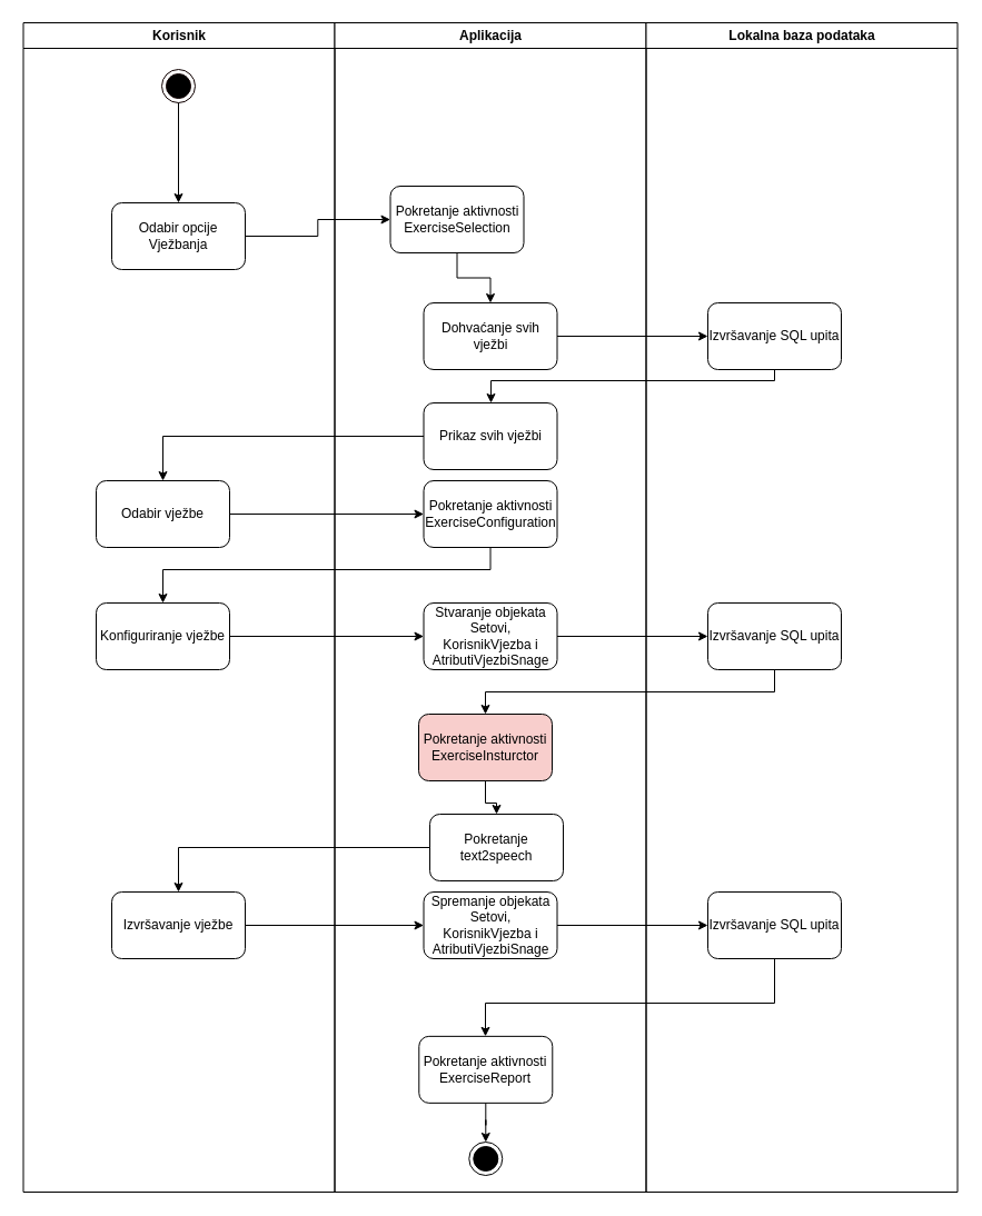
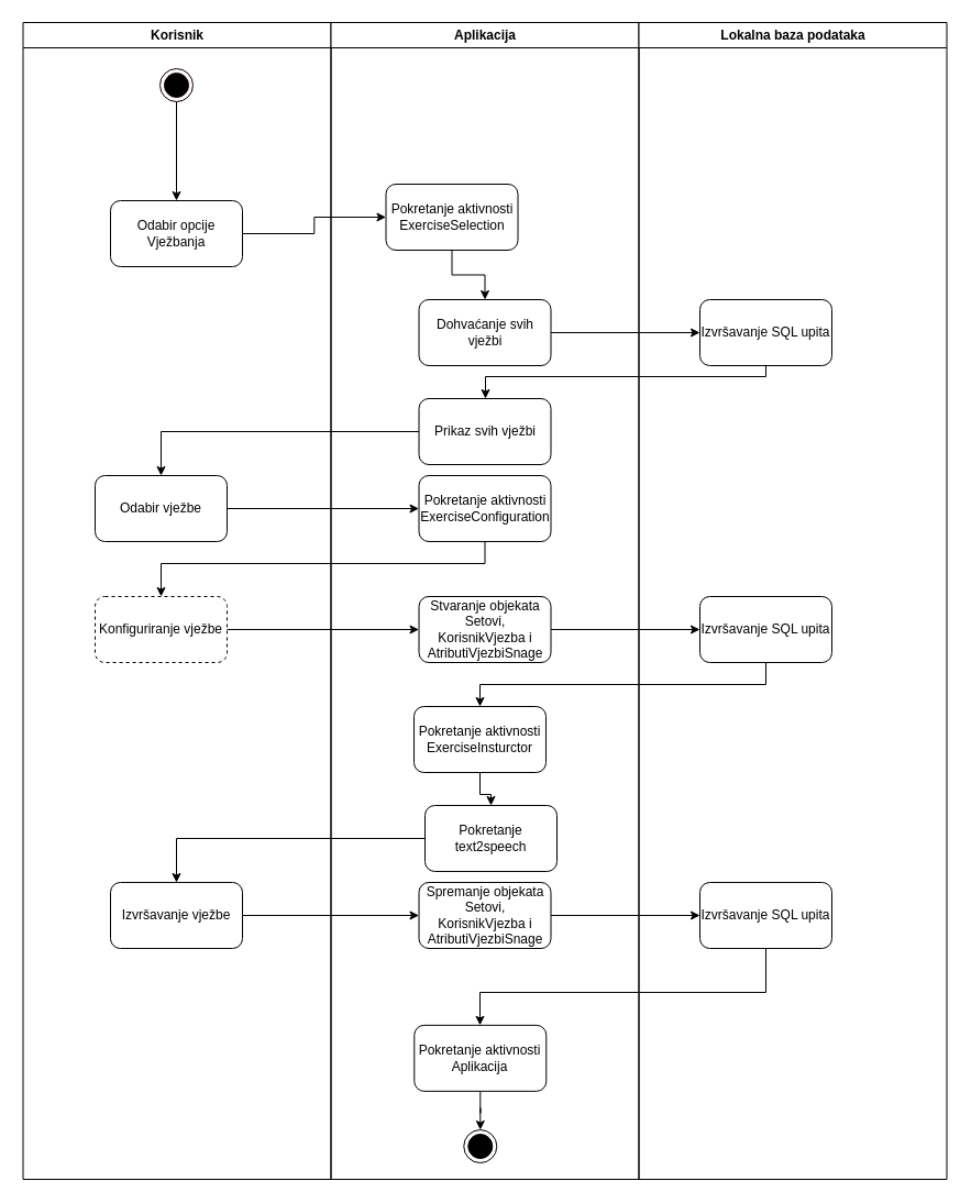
  <mxCell id="0" />
  <mxCell id="1" parent="0" />
  <mxCell id="2" value="Korisnik" style="swimlane;whiteSpace=wrap" parent="1" vertex="1"><mxGeometry x="20.5" y="20" width="280" height="1052" as="geometry" /></mxCell>
  <mxCell id="3" value="" style="ellipse;html=1;shape=endState;fillColor=#000000;strokeColor=#0F0000;" parent="2" vertex="1"><mxGeometry x="124.5" y="42" width="30" height="30" as="geometry" /></mxCell>
- <mxCell id="4" value="Konfiguriranje vježbe" style="rounded=1;whiteSpace=wrap;html=1;" parent="2" vertex="1"><mxGeometry x="65.496" y="522.003" width="120" height="60" as="geometry" /></mxCell>
+ <mxCell id="4" value="Konfiguriranje vježbe" style="rounded=1;whiteSpace=wrap;html=1;dashed=1;" parent="2" vertex="1"><mxGeometry x="65.496" y="522.003" width="120" height="60" as="geometry" /></mxCell>
  <mxCell id="5" value="Odabir vježbe" style="rounded=1;whiteSpace=wrap;html=1;" parent="2" vertex="1"><mxGeometry x="65.5" y="412" width="120" height="60" as="geometry" /></mxCell>
  <mxCell id="6" value="Izvršavanje vježbe" style="rounded=1;whiteSpace=wrap;html=1;" parent="2" vertex="1"><mxGeometry x="79.5" y="782" width="120" height="60" as="geometry" /></mxCell>
  <mxCell id="7" value="Aplikacija" style="swimlane;whiteSpace=wrap" parent="1" vertex="1"><mxGeometry x="300.5" y="20" width="280" height="1052" as="geometry" /></mxCell>
  <mxCell id="8" value="Pokretanje aktivnosti ExerciseSelection" style="rounded=1;whiteSpace=wrap;html=1;" parent="7" vertex="1"><mxGeometry x="50" y="147" width="120" height="60" as="geometry" /></mxCell>
  <mxCell id="9" value="Pokretanje aktivnosti&lt;br&gt;ExerciseConfiguration" style="rounded=1;whiteSpace=wrap;html=1;" parent="7" vertex="1"><mxGeometry x="80" y="412" width="120" height="60" as="geometry" /></mxCell>
  <mxCell id="10" value="Dohvaćanje svih vježbi" style="rounded=1;whiteSpace=wrap;html=1;" parent="7" vertex="1"><mxGeometry x="80" y="252" width="120" height="60" as="geometry" /></mxCell>
  <mxCell id="11" style="edgeStyle=orthogonalEdgeStyle;rounded=0;orthogonalLoop=1;jettySize=auto;html=1;" parent="7" source="8" target="10" edge="1"><mxGeometry relative="1" as="geometry"><mxPoint x="140" y="252" as="targetPoint" /></mxGeometry></mxCell>
  <mxCell id="12" value="Prikaz svih vježbi" style="rounded=1;whiteSpace=wrap;html=1;" parent="7" vertex="1"><mxGeometry x="80" y="342" width="120" height="60" as="geometry" /></mxCell>
  <mxCell id="13" value="Stvaranje objekata Setovi, KorisnikVjezba i AtributiVjezbiSnage" style="rounded=1;whiteSpace=wrap;html=1;" parent="7" vertex="1"><mxGeometry x="80" y="522" width="120" height="60" as="geometry" /></mxCell>
  <mxCell id="14" value="Spremanje objekata Setovi, KorisnikVjezba i AtributiVjezbiSnage" style="rounded=1;whiteSpace=wrap;html=1;" parent="7" vertex="1"><mxGeometry x="80" y="782" width="120" height="60" as="geometry" /></mxCell>
  <mxCell id="15" value="Lokalna baza podataka" style="swimlane;whiteSpace=wrap;startSize=23;" parent="1" vertex="1"><mxGeometry x="580.5" y="20" width="280" height="1052" as="geometry" /></mxCell>
  <mxCell id="16" value="Izvršavanje SQL upita" style="rounded=1;whiteSpace=wrap;html=1;" parent="15" vertex="1"><mxGeometry x="55.5" y="522" width="120" height="60" as="geometry" /></mxCell>
  <mxCell id="17" value="Izvršavanje SQL upita" style="rounded=1;whiteSpace=wrap;html=1;" parent="15" vertex="1"><mxGeometry x="55.5" y="782" width="120" height="60" as="geometry" /></mxCell>
  <mxCell id="18" style="edgeStyle=orthogonalEdgeStyle;rounded=0;orthogonalLoop=1;jettySize=auto;html=1;" parent="1" source="3" target="20" edge="1"><mxGeometry relative="1" as="geometry"><mxPoint x="160" y="212" as="targetPoint" /></mxGeometry></mxCell>
  <mxCell id="19" style="edgeStyle=orthogonalEdgeStyle;rounded=0;orthogonalLoop=1;jettySize=auto;html=1;" parent="1" source="20" target="8" edge="1"><mxGeometry relative="1" as="geometry"><mxPoint x="406" y="212" as="targetPoint" /></mxGeometry></mxCell>
  <mxCell id="20" value="Odabir opcije Vježbanja" style="rounded=1;whiteSpace=wrap;html=1;" parent="1" vertex="1"><mxGeometry x="100" y="182" width="120" height="60" as="geometry" /></mxCell>
  <mxCell id="21" style="edgeStyle=orthogonalEdgeStyle;rounded=0;orthogonalLoop=1;jettySize=auto;html=1;" parent="1" source="5" target="9" edge="1"><mxGeometry relative="1" as="geometry"><mxPoint x="436" y="312" as="targetPoint" /></mxGeometry></mxCell>
  <mxCell id="22" style="edgeStyle=orthogonalEdgeStyle;rounded=0;orthogonalLoop=1;jettySize=auto;html=1;" parent="1" source="10" target="24" edge="1"><mxGeometry relative="1" as="geometry"><mxPoint x="696" y="302" as="targetPoint" /></mxGeometry></mxCell>
  <mxCell id="23" style="edgeStyle=orthogonalEdgeStyle;rounded=0;orthogonalLoop=1;jettySize=auto;html=1;" parent="1" source="24" target="12" edge="1"><mxGeometry relative="1" as="geometry"><mxPoint x="436" y="352" as="targetPoint" /><Array as="points"><mxPoint x="696" y="342" /><mxPoint x="441" y="342" /></Array></mxGeometry></mxCell>
  <mxCell id="24" value="Izvršavanje SQL upita" style="rounded=1;whiteSpace=wrap;html=1;" parent="1" vertex="1"><mxGeometry x="636" y="272" width="120" height="60" as="geometry" /></mxCell>
  <mxCell id="25" style="edgeStyle=orthogonalEdgeStyle;rounded=0;orthogonalLoop=1;jettySize=auto;html=1;" parent="1" source="12" target="5" edge="1"><mxGeometry relative="1" as="geometry" /></mxCell>
  <mxCell id="26" style="edgeStyle=orthogonalEdgeStyle;rounded=0;orthogonalLoop=1;jettySize=auto;html=1;" parent="1" source="13" target="16" edge="1"><mxGeometry relative="1" as="geometry" /></mxCell>
  <mxCell id="27" style="edgeStyle=orthogonalEdgeStyle;rounded=0;orthogonalLoop=1;jettySize=auto;html=1;" parent="1" source="9" target="4" edge="1"><mxGeometry relative="1" as="geometry"><Array as="points"><mxPoint x="440" y="512" /><mxPoint x="146" y="512" /></Array></mxGeometry></mxCell>
  <mxCell id="28" style="edgeStyle=orthogonalEdgeStyle;rounded=0;orthogonalLoop=1;jettySize=auto;html=1;" parent="1" source="4" target="13" edge="1"><mxGeometry relative="1" as="geometry" /></mxCell>
  <mxCell id="29" style="edgeStyle=orthogonalEdgeStyle;rounded=0;orthogonalLoop=1;jettySize=auto;html=1;" parent="1" source="16" target="31" edge="1"><mxGeometry relative="1" as="geometry"><mxPoint x="436" y="672" as="targetPoint" /><Array as="points"><mxPoint x="696" y="622" /><mxPoint x="436" y="622" /></Array></mxGeometry></mxCell>
  <mxCell id="30" style="edgeStyle=orthogonalEdgeStyle;rounded=0;orthogonalLoop=1;jettySize=auto;html=1;" parent="1" source="31" target="39" edge="1"><mxGeometry relative="1" as="geometry"><mxPoint x="436" y="752" as="targetPoint" /></mxGeometry></mxCell>
- <mxCell id="31" value="Pokretanje aktivnosti ExerciseInsturctor" style="rounded=1;whiteSpace=wrap;html=1;fillColor=#f8cecc;" parent="1" vertex="1"><mxGeometry x="376" y="642" width="120" height="60" as="geometry" /></mxCell>
+ <mxCell id="31" value="Pokretanje aktivnosti ExerciseInsturctor" style="rounded=1;whiteSpace=wrap;html=1;" parent="1" vertex="1"><mxGeometry x="376" y="642" width="120" height="60" as="geometry" /></mxCell>
  <mxCell id="32" style="edgeStyle=orthogonalEdgeStyle;rounded=0;orthogonalLoop=1;jettySize=auto;html=1;" parent="1" source="6" target="14" edge="1"><mxGeometry relative="1" as="geometry"><mxPoint x="426" y="752" as="targetPoint" /></mxGeometry></mxCell>
  <mxCell id="33" style="edgeStyle=orthogonalEdgeStyle;rounded=0;orthogonalLoop=1;jettySize=auto;html=1;" parent="1" source="14" target="17" edge="1"><mxGeometry relative="1" as="geometry"><mxPoint x="696" y="752" as="targetPoint" /></mxGeometry></mxCell>
  <mxCell id="34" style="edgeStyle=orthogonalEdgeStyle;rounded=0;orthogonalLoop=1;jettySize=auto;html=1;" parent="1" source="17" target="36" edge="1"><mxGeometry relative="1" as="geometry"><mxPoint x="436" y="882" as="targetPoint" /><Array as="points"><mxPoint x="696" y="902" /><mxPoint x="436" y="902" /></Array></mxGeometry></mxCell>
  <mxCell id="35" style="edgeStyle=orthogonalEdgeStyle;rounded=0;orthogonalLoop=1;jettySize=auto;html=1;" parent="1" source="36" target="37" edge="1"><mxGeometry relative="1" as="geometry"><mxPoint x="436.286" y="1042" as="targetPoint" /></mxGeometry></mxCell>
- <mxCell id="36" value="Pokretanje aktivnosti ExerciseReport" style="rounded=1;whiteSpace=wrap;html=1;" parent="1" vertex="1"><mxGeometry x="376.286" y="931.857" width="120" height="60" as="geometry" /></mxCell>
+ <mxCell id="36" value="Pokretanje aktivnosti Aplikacija" style="rounded=1;whiteSpace=wrap;html=1;" parent="1" vertex="1"><mxGeometry x="376.286" y="931.857" width="120" height="60" as="geometry" /></mxCell>
  <mxCell id="37" value="" style="ellipse;html=1;shape=endState;fillColor=#000000;strokeColor=#000000;" parent="1" vertex="1"><mxGeometry x="421.286" y="1027" width="30" height="30" as="geometry" /></mxCell>
  <mxCell id="38" style="edgeStyle=orthogonalEdgeStyle;rounded=0;orthogonalLoop=1;jettySize=auto;html=1;" parent="1" source="39" target="6" edge="1"><mxGeometry relative="1" as="geometry" /></mxCell>
  <mxCell id="39" value="Pokretanje text2speech" style="rounded=1;whiteSpace=wrap;html=1;" parent="1" vertex="1"><mxGeometry x="386" y="732" width="120" height="60" as="geometry" /></mxCell>
